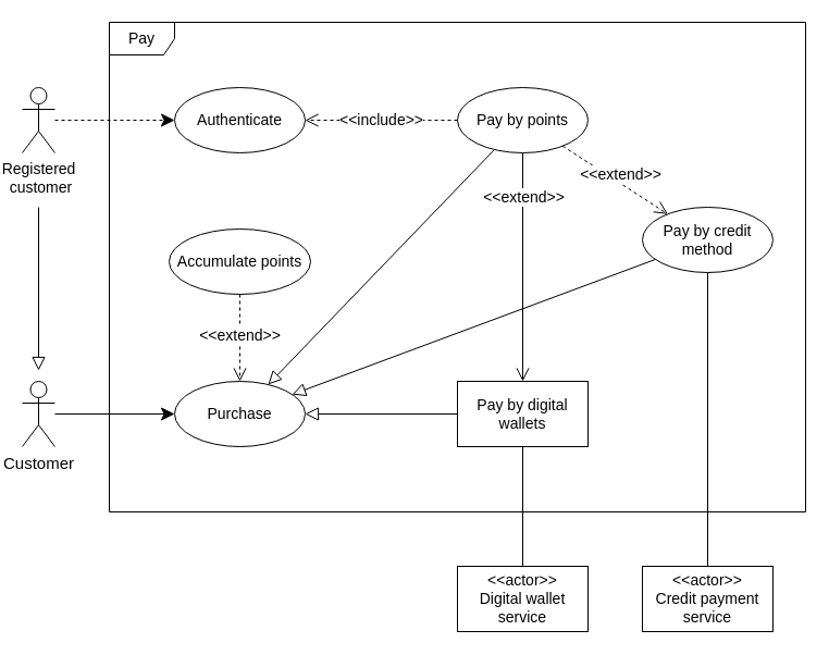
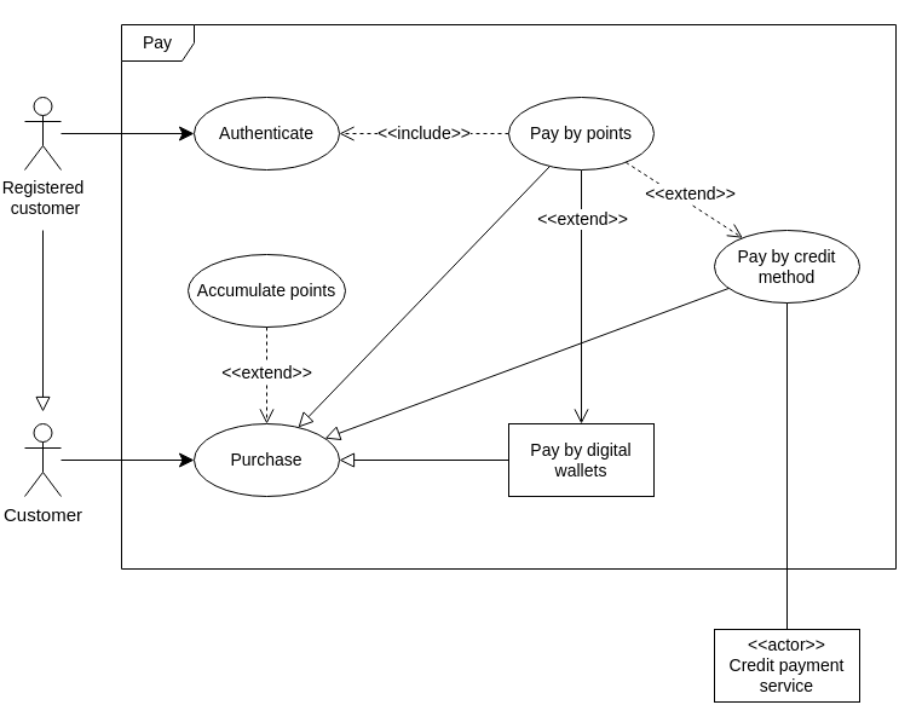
  <mxCell id="0" />
  <mxCell id="1" parent="0" />
  <mxCell id="2" value="Pay" style="shape=umlFrame;whiteSpace=wrap;html=1;rounded=0;sketch=0;fontSize=14;" parent="1" vertex="1"><mxGeometry x="100" y="20" width="640" height="450" as="geometry" /></mxCell>
  <mxCell id="3" value="&lt;font style=&quot;font-size: 15px&quot;&gt;Customer&lt;/font&gt;" style="shape=umlActor;verticalLabelPosition=bottom;verticalAlign=top;html=1;outlineConnect=0;rounded=0;sketch=0;fontSize=14;" parent="1" vertex="1"><mxGeometry x="20" y="350" width="30" height="60" as="geometry" /></mxCell>
  <mxCell id="4" value="Registered&lt;br style=&quot;font-size: 14px;&quot;&gt;&amp;nbsp;customer" style="shape=umlActor;verticalLabelPosition=bottom;verticalAlign=top;html=1;outlineConnect=0;rounded=0;sketch=0;fontSize=14;" parent="1" vertex="1"><mxGeometry x="20" y="80" width="30" height="60" as="geometry" /></mxCell>
- <mxCell id="5" value="" style="rounded=0;orthogonalLoop=1;jettySize=auto;html=1;endArrow=classic;endFill=1;endSize=10;fontSize=14;dashed=1;" parent="1" source="4" target="7" edge="1"><mxGeometry relative="1" as="geometry" /></mxCell>
+ <mxCell id="5" value="" style="rounded=0;orthogonalLoop=1;jettySize=auto;html=1;endArrow=classic;endFill=1;endSize=10;fontSize=14;" parent="1" source="4" target="7" edge="1"><mxGeometry relative="1" as="geometry" /></mxCell>
  <mxCell id="6" value="" style="endArrow=none;html=1;startArrow=block;startFill=0;endSize=10;startSize=10;sourcePerimeterSpacing=10;targetPerimeterSpacing=50;fontSize=14;" parent="1" source="3" target="4" edge="1"><mxGeometry width="50" height="50" relative="1" as="geometry"><mxPoint x="40" y="270" as="sourcePoint" /><mxPoint x="35" y="250" as="targetPoint" /></mxGeometry></mxCell>
  <mxCell id="7" value="Authenticate" style="ellipse;whiteSpace=wrap;html=1;rounded=0;fontSize=14;sketch=0;" parent="1" vertex="1"><mxGeometry x="160" y="80" width="120" height="60" as="geometry" /></mxCell>
  <mxCell id="8" value="Accumulate points" style="ellipse;whiteSpace=wrap;html=1;rounded=0;fontSize=14;sketch=0;" parent="1" vertex="1"><mxGeometry x="155" y="210" width="130" height="60" as="geometry" /></mxCell>
  <mxCell id="9" value="" style="edgeStyle=none;rounded=0;orthogonalLoop=1;jettySize=auto;html=1;startArrow=none;startFill=0;endArrow=classic;endFill=1;endSize=10;fontSize=14;" parent="1" source="3" target="10" edge="1"><mxGeometry relative="1" as="geometry" /></mxCell>
  <mxCell id="10" value="Purchase" style="ellipse;whiteSpace=wrap;html=1;rounded=0;verticalAlign=middle;sketch=0;fontSize=14;" parent="1" vertex="1"><mxGeometry x="160" y="350" width="120" height="60" as="geometry" /></mxCell>
  <mxCell id="11" style="rounded=1;sketch=0;orthogonalLoop=1;jettySize=auto;html=1;endArrow=block;endFill=0;startSize=10;endSize=10;jumpStyle=arc;jumpSize=8;" parent="1" source="12" target="10" edge="1"><mxGeometry relative="1" as="geometry" /></mxCell>
  <mxCell id="12" value="Pay by credit method" style="ellipse;whiteSpace=wrap;html=1;rounded=0;fontSize=14;sketch=0;" parent="1" vertex="1"><mxGeometry x="590" y="190" width="120" height="60" as="geometry" /></mxCell>
  <mxCell id="13" style="edgeStyle=none;rounded=1;sketch=0;orthogonalLoop=1;jettySize=auto;html=1;endArrow=block;endFill=0;startSize=10;endSize=10;" parent="1" source="14" target="10" edge="1"><mxGeometry relative="1" as="geometry" /></mxCell>
  <mxCell id="14" value="Pay by digital wallets" style="whiteSpace=wrap;html=1;fontSize=14;sketch=0;rounded=0;" parent="1" vertex="1"><mxGeometry x="420" y="350" width="120" height="60" as="geometry" /></mxCell>
  <mxCell id="15" value="&amp;lt;&amp;lt;include&amp;gt;&amp;gt;" style="rounded=0;orthogonalLoop=1;jettySize=auto;html=1;endArrow=open;endFill=0;dashed=1;endSize=10;fontSize=14;" parent="1" source="21" target="7" edge="1"><mxGeometry relative="1" as="geometry" /></mxCell>
  <mxCell id="16" style="rounded=1;sketch=0;orthogonalLoop=1;jettySize=auto;html=1;endArrow=block;endFill=0;endSize=10;startSize=10;" parent="1" source="21" target="10" edge="1"><mxGeometry relative="1" as="geometry" /></mxCell>
  <mxCell id="17" style="edgeStyle=none;rounded=1;sketch=0;orthogonalLoop=1;jettySize=auto;html=1;endArrow=open;endFill=0;startSize=10;endSize=10;dashed=0;" parent="1" source="21" target="14" edge="1"><mxGeometry relative="1" as="geometry" /></mxCell>
  <mxCell id="18" value="&lt;span style=&quot;font-size: 14px&quot;&gt;&amp;lt;&amp;lt;extend&amp;gt;&amp;gt;&lt;/span&gt;" style="edgeLabel;html=1;align=center;verticalAlign=middle;resizable=0;points=[];" parent="17" vertex="1" connectable="0"><mxGeometry x="0.609" y="1" relative="1" as="geometry"><mxPoint x="-1" y="-129" as="offset" /></mxGeometry></mxCell>
  <mxCell id="19" style="edgeStyle=none;rounded=1;sketch=0;orthogonalLoop=1;jettySize=auto;html=1;dashed=1;endArrow=open;endFill=0;startSize=10;endSize=10;" parent="1" source="21" target="12" edge="1"><mxGeometry relative="1" as="geometry" /></mxCell>
  <mxCell id="20" value="&lt;span style=&quot;font-size: 14px&quot;&gt;&amp;lt;&amp;lt;extend&amp;gt;&amp;gt;&lt;/span&gt;" style="edgeLabel;html=1;align=center;verticalAlign=middle;resizable=0;points=[];" parent="19" vertex="1" connectable="0"><mxGeometry x="0.272" y="-4" relative="1" as="geometry"><mxPoint x="-6" y="-17" as="offset" /></mxGeometry></mxCell>
  <mxCell id="21" value="Pay by points" style="ellipse;whiteSpace=wrap;html=1;rounded=0;fontSize=14;sketch=0;" parent="1" vertex="1"><mxGeometry x="420" y="80" width="120" height="60" as="geometry" /></mxCell>
  <mxCell id="22" value="&amp;lt;&amp;lt;actor&amp;gt;&amp;gt;&lt;br style=&quot;font-size: 14px;&quot;&gt;Credit payment service" style="rounded=0;whiteSpace=wrap;html=1;fontSize=14;" parent="1" vertex="1"><mxGeometry x="590" y="520" width="120" height="60" as="geometry" /></mxCell>
  <mxCell id="23" value="" style="edgeStyle=none;rounded=0;orthogonalLoop=1;jettySize=auto;html=1;startArrow=none;startFill=0;endArrow=none;endFill=0;fontSize=14;" parent="1" source="12" target="22" edge="1"><mxGeometry relative="1" as="geometry"><mxPoint x="760" y="330" as="targetPoint" /><mxPoint x="510" y="330" as="sourcePoint" /></mxGeometry></mxCell>
- <mxCell id="24" value="&amp;lt;&amp;lt;actor&amp;gt;&amp;gt;&lt;br style=&quot;font-size: 14px;&quot;&gt;Digital wallet service" style="rounded=0;whiteSpace=wrap;html=1;fontSize=14;" parent="1" vertex="1"><mxGeometry x="420" y="520" width="120" height="60" as="geometry" /></mxCell>
- <mxCell id="25" value="" style="edgeStyle=none;rounded=0;orthogonalLoop=1;jettySize=auto;html=1;startArrow=none;startFill=0;endArrow=none;endFill=0;fontSize=14;" parent="1" source="14" target="24" edge="1"><mxGeometry relative="1" as="geometry"><mxPoint x="760" y="440" as="targetPoint" /><mxPoint x="510" y="440" as="sourcePoint" /></mxGeometry></mxCell>
  <mxCell id="26" value="&amp;lt;&amp;lt;extend&amp;gt;&amp;gt;" style="edgeStyle=none;rounded=0;orthogonalLoop=1;jettySize=auto;html=1;dashed=1;startArrow=none;startFill=0;endArrow=open;endFill=0;endSize=10;startSize=6;fontSize=14;" parent="1" source="8" target="10" edge="1"><mxGeometry x="-0.023" relative="1" as="geometry"><mxPoint y="-1" as="offset" /><mxPoint x="360" y="300" as="sourcePoint" /><mxPoint x="230" y="300" as="targetPoint" /></mxGeometry></mxCell>
